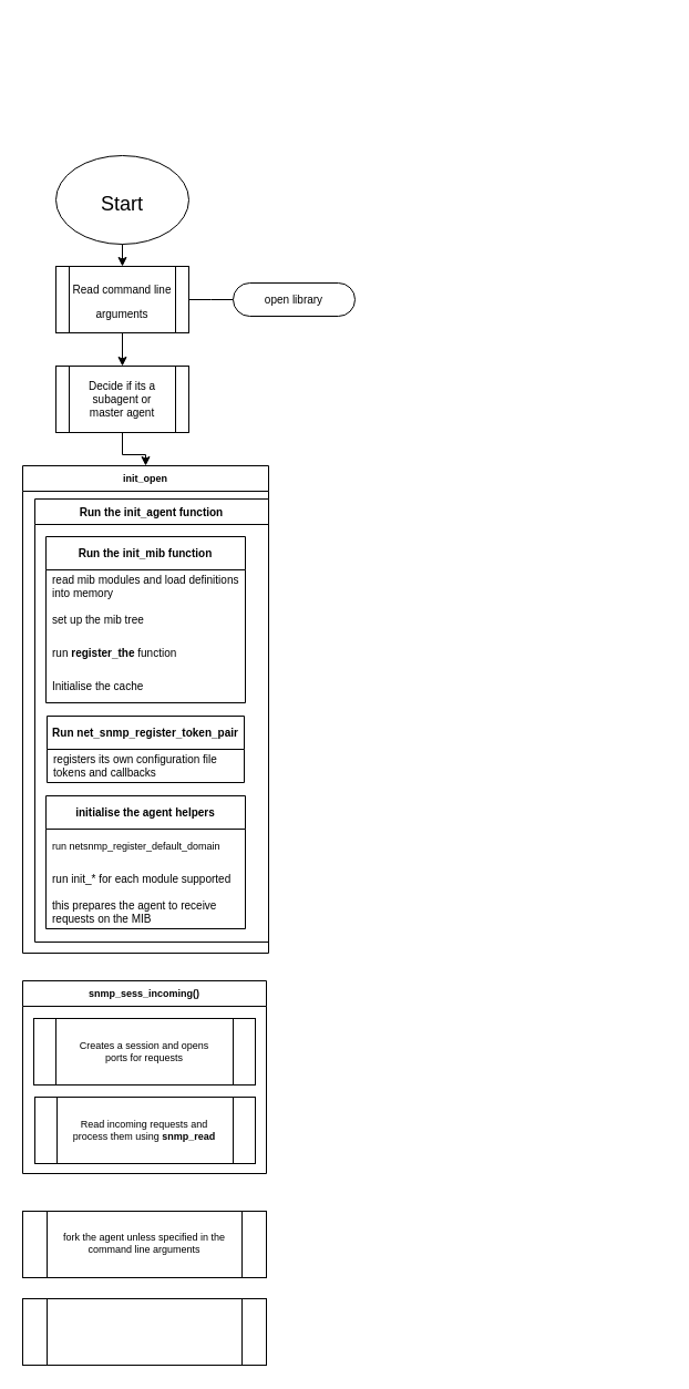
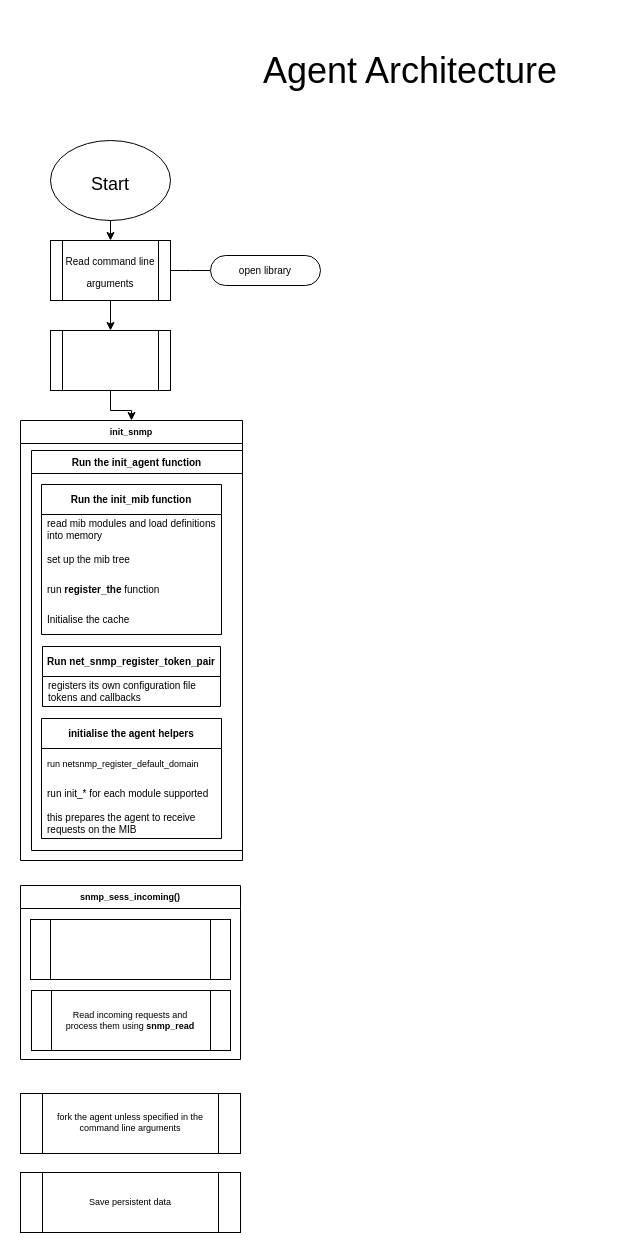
  <mxCell id="0" />
  <mxCell id="1" parent="0" />
  <mxCell id="2" style="edgeStyle=entityRelationEdgeStyle;rounded=0;orthogonalLoop=1;jettySize=auto;html=1;startArrow=none;endArrow=none;segment=10;curved=1;sourcePerimeterSpacing=0;targetPerimeterSpacing=0;entryX=1;entryY=0.5;entryDx=0;entryDy=0;fontSize=10;" edge="1" parent="1" source="3" target="9"><mxGeometry relative="1" as="geometry" /></mxCell>
  <mxCell id="3" value="open library" style="whiteSpace=wrap;html=1;rounded=1;arcSize=50;align=center;verticalAlign=middle;strokeWidth=1;autosize=1;spacing=4;treeFolding=1;treeMoving=1;newEdgeStyle={&quot;edgeStyle&quot;:&quot;entityRelationEdgeStyle&quot;,&quot;startArrow&quot;:&quot;none&quot;,&quot;endArrow&quot;:&quot;none&quot;,&quot;segment&quot;:10,&quot;curved&quot;:1,&quot;sourcePerimeterSpacing&quot;:0,&quot;targetPerimeterSpacing&quot;:0};fontSize=10;" vertex="1" parent="1"><mxGeometry x="210" y="255" width="110" height="30" as="geometry" /></mxCell>
+ <mxCell id="4" value="&lt;font style=&quot;font-size: 36px;&quot;&gt;Agent Architecture&lt;/font&gt;" style="text;html=1;strokeColor=none;fillColor=none;align=center;verticalAlign=middle;whiteSpace=wrap;rounded=0;" vertex="1" parent="1"><mxGeometry x="220" width="380" height="100" as="geometry" y="20" /></mxCell>
  <mxCell id="5" value="" style="group" vertex="1" connectable="0" parent="1"><mxGeometry x="50" y="140" width="120" height="80" as="geometry" /></mxCell>
  <mxCell id="6" value="" style="ellipse;whiteSpace=wrap;html=1;fontSize=36;" vertex="1" parent="5"><mxGeometry width="120" height="80" as="geometry" /></mxCell>
  <mxCell id="7" value="&lt;font style=&quot;font-size: 18px;&quot;&gt;Start&lt;br&gt;&lt;/font&gt;" style="text;html=1;strokeColor=none;fillColor=none;align=center;verticalAlign=middle;whiteSpace=wrap;rounded=0;fontSize=36;" vertex="1" parent="5"><mxGeometry x="30" y="22" width="60" height="30" as="geometry" /></mxCell>
  <mxCell id="8" value="" style="group" vertex="1" connectable="0" parent="1"><mxGeometry x="50" y="240" width="120" height="60" as="geometry" /></mxCell>
  <mxCell id="9" value="" style="shape=process;whiteSpace=wrap;html=1;backgroundOutline=1;fontSize=10;" vertex="1" parent="8"><mxGeometry width="120" height="60" as="geometry" /></mxCell>
  <mxCell id="10" value="&lt;font style=&quot;font-size: 10px;&quot;&gt;Read command line arguments&lt;/font&gt;" style="text;html=1;strokeColor=none;fillColor=none;align=center;verticalAlign=middle;whiteSpace=wrap;rounded=0;fontSize=18;" vertex="1" parent="8"><mxGeometry x="10" y="15" width="100" height="30" as="geometry" /></mxCell>
  <mxCell id="11" style="edgeStyle=orthogonalEdgeStyle;rounded=0;orthogonalLoop=1;jettySize=auto;html=1;exitX=0.5;exitY=1;exitDx=0;exitDy=0;fontSize=9;" edge="1" parent="1" source="12" target="16"><mxGeometry relative="1" as="geometry" /></mxCell>
  <mxCell id="12" value="" style="shape=process;whiteSpace=wrap;html=1;backgroundOutline=1;fontSize=10;" vertex="1" parent="1"><mxGeometry x="50" y="330" width="120" height="60" as="geometry" /></mxCell>
- <mxCell id="13" value="Decide if its a subagent or master agent" style="text;html=1;strokeColor=none;fillColor=none;align=center;verticalAlign=middle;whiteSpace=wrap;rounded=0;fontSize=10;" vertex="1" parent="1"><mxGeometry x="70" y="345" width="80" height="30" as="geometry" /></mxCell>
  <mxCell id="14" value="" style="endArrow=classic;html=1;rounded=0;fontSize=10;exitX=0.5;exitY=1;exitDx=0;exitDy=0;entryX=0.5;entryY=0;entryDx=0;entryDy=0;" edge="1" parent="1" source="6" target="9"><mxGeometry width="50" height="50" relative="1" as="geometry"><mxPoint x="320" y="570" as="sourcePoint" /><mxPoint x="370" y="520" as="targetPoint" /></mxGeometry></mxCell>
  <mxCell id="15" style="edgeStyle=orthogonalEdgeStyle;rounded=0;orthogonalLoop=1;jettySize=auto;html=1;exitX=0.5;exitY=1;exitDx=0;exitDy=0;entryX=0.5;entryY=0;entryDx=0;entryDy=0;fontSize=10;" edge="1" parent="1" source="9" target="12"><mxGeometry relative="1" as="geometry" /></mxCell>
- <mxCell id="16" value="init_open" style="swimlane;whiteSpace=wrap;html=1;fontSize=9;" vertex="1" parent="1"><mxGeometry x="20" y="420" width="222" height="440" as="geometry"><mxRectangle x="10" y="400" width="80" height="23" as="alternateBounds" /></mxGeometry></mxCell>
+ <mxCell id="16" value="init_snmp" style="swimlane;whiteSpace=wrap;html=1;fontSize=9;" vertex="1" parent="1"><mxGeometry x="20" y="420" width="222" height="440" as="geometry"><mxRectangle x="10" y="400" width="80" height="23" as="alternateBounds" /></mxGeometry></mxCell>
  <mxCell id="17" value="Run the init_agent function" style="swimlane;whiteSpace=wrap;html=1;fontSize=10;" vertex="1" parent="16"><mxGeometry x="11" y="30" width="211" height="400" as="geometry" /></mxCell>
  <mxCell id="18" value="&lt;b&gt;Run the init_mib function&lt;/b&gt;" style="swimlane;fontStyle=0;childLayout=stackLayout;horizontal=1;startSize=30;horizontalStack=0;resizeParent=1;resizeParentMax=0;resizeLast=0;collapsible=1;marginBottom=0;whiteSpace=wrap;html=1;fontSize=10;" vertex="1" parent="17"><mxGeometry x="10" y="34" width="180" height="150" as="geometry"><mxRectangle x="10" y="34" width="150" height="30" as="alternateBounds" /></mxGeometry></mxCell>
  <mxCell id="19" value="read mib modules and load definitions into memory" style="text;strokeColor=none;fillColor=none;align=left;verticalAlign=middle;spacingLeft=4;spacingRight=4;overflow=hidden;points=[[0,0.5],[1,0.5]];portConstraint=eastwest;rotatable=0;whiteSpace=wrap;html=1;fontSize=10;" vertex="1" parent="18"><mxGeometry y="30" width="180" height="30" as="geometry" /></mxCell>
  <mxCell id="20" value="set up the mib tree" style="text;strokeColor=none;fillColor=none;align=left;verticalAlign=middle;spacingLeft=4;spacingRight=4;overflow=hidden;points=[[0,0.5],[1,0.5]];portConstraint=eastwest;rotatable=0;whiteSpace=wrap;html=1;fontSize=10;" vertex="1" parent="18"><mxGeometry y="60" width="180" height="30" as="geometry" /></mxCell>
  <mxCell id="21" value="run &lt;b&gt;register_the &lt;/b&gt;function" style="text;strokeColor=none;fillColor=none;align=left;verticalAlign=middle;spacingLeft=4;spacingRight=4;overflow=hidden;points=[[0,0.5],[1,0.5]];portConstraint=eastwest;rotatable=0;whiteSpace=wrap;html=1;fontSize=10;" vertex="1" parent="18"><mxGeometry y="90" width="180" height="30" as="geometry" /></mxCell>
  <mxCell id="22" value="Initialise the cache" style="text;strokeColor=none;fillColor=none;align=left;verticalAlign=middle;spacingLeft=4;spacingRight=4;overflow=hidden;points=[[0,0.5],[1,0.5]];portConstraint=eastwest;rotatable=0;whiteSpace=wrap;html=1;fontSize=10;" vertex="1" parent="18"><mxGeometry y="120" width="180" height="30" as="geometry" /></mxCell>
  <mxCell id="23" value="&lt;b&gt;Run net_snmp_register_token_pair&lt;/b&gt;" style="swimlane;fontStyle=0;childLayout=stackLayout;horizontal=1;startSize=30;horizontalStack=0;resizeParent=1;resizeParentMax=0;resizeLast=0;collapsible=1;marginBottom=0;whiteSpace=wrap;html=1;fontSize=10;" vertex="1" parent="17"><mxGeometry x="11" y="196" width="178" height="60" as="geometry"><mxRectangle x="11" y="196" width="200" height="30" as="alternateBounds" /></mxGeometry></mxCell>
  <mxCell id="24" value="registers its own configuration file tokens and callbacks" style="text;strokeColor=none;fillColor=none;align=left;verticalAlign=middle;spacingLeft=4;spacingRight=4;overflow=hidden;points=[[0,0.5],[1,0.5]];portConstraint=eastwest;rotatable=0;whiteSpace=wrap;html=1;fontSize=10;" vertex="1" parent="23"><mxGeometry y="30" width="178" height="30" as="geometry" /></mxCell>
  <mxCell id="25" value="&lt;b&gt;initialise&amp;nbsp;the agent helpers&lt;/b&gt;" style="swimlane;fontStyle=0;childLayout=stackLayout;horizontal=1;startSize=30;horizontalStack=0;resizeParent=1;resizeParentMax=0;resizeLast=0;collapsible=1;marginBottom=0;whiteSpace=wrap;html=1;fontSize=10;" vertex="1" parent="17"><mxGeometry x="10" y="268" width="180" height="120" as="geometry" /></mxCell>
  <mxCell id="26" value="&lt;font style=&quot;font-size: 9px;&quot;&gt;run netsnmp_register_default_domain&lt;/font&gt;" style="text;strokeColor=none;fillColor=none;align=left;verticalAlign=middle;spacingLeft=4;spacingRight=4;overflow=hidden;points=[[0,0.5],[1,0.5]];portConstraint=eastwest;rotatable=0;whiteSpace=wrap;html=1;fontSize=10;" vertex="1" parent="25"><mxGeometry y="30" width="180" height="30" as="geometry" /></mxCell>
  <mxCell id="27" value="run init_* for each module supported" style="text;strokeColor=none;fillColor=none;align=left;verticalAlign=middle;spacingLeft=4;spacingRight=4;overflow=hidden;points=[[0,0.5],[1,0.5]];portConstraint=eastwest;rotatable=0;whiteSpace=wrap;html=1;fontSize=10;" vertex="1" parent="25"><mxGeometry y="60" width="180" height="30" as="geometry" /></mxCell>
  <mxCell id="28" value="this prepares the agent to receive requests on the MIB" style="text;strokeColor=none;fillColor=none;align=left;verticalAlign=middle;spacingLeft=4;spacingRight=4;overflow=hidden;points=[[0,0.5],[1,0.5]];portConstraint=eastwest;rotatable=0;whiteSpace=wrap;html=1;fontSize=10;" vertex="1" parent="25"><mxGeometry y="90" width="180" height="30" as="geometry" /></mxCell>
  <mxCell id="29" value="snmp_sess_incoming()" style="swimlane;whiteSpace=wrap;html=1;fontSize=9;" vertex="1" parent="1"><mxGeometry x="20" y="885" width="220" height="174" as="geometry" /></mxCell>
  <mxCell id="30" value="" style="shape=process;whiteSpace=wrap;html=1;backgroundOutline=1;fontSize=9;" vertex="1" parent="29"><mxGeometry x="10" y="34" width="200" height="60" as="geometry" /></mxCell>
- <mxCell id="31" value="Creates a session and opens ports for requests" style="text;html=1;strokeColor=none;fillColor=none;align=center;verticalAlign=middle;whiteSpace=wrap;rounded=0;fontSize=9;" vertex="1" parent="29"><mxGeometry x="40" y="49" width="140" height="30" as="geometry" /></mxCell>
  <mxCell id="32" value="" style="shape=process;whiteSpace=wrap;html=1;backgroundOutline=1;fontSize=9;" vertex="1" parent="29"><mxGeometry x="11" y="105" width="199" height="60" as="geometry" /></mxCell>
  <mxCell id="33" value="Read incoming requests and process them using &lt;b&gt;snmp_read&lt;/b&gt;" style="text;html=1;strokeColor=none;fillColor=none;align=center;verticalAlign=middle;whiteSpace=wrap;rounded=0;fontSize=9;" vertex="1" parent="29"><mxGeometry x="40" y="120" width="140" height="30" as="geometry" /></mxCell>
  <mxCell id="34" value="" style="group" vertex="1" connectable="0" parent="1"><mxGeometry x="20" y="1093" width="220" height="60" as="geometry" /></mxCell>
  <mxCell id="35" value="" style="shape=process;whiteSpace=wrap;html=1;backgroundOutline=1;fontSize=9;" vertex="1" parent="34"><mxGeometry width="220" height="60" as="geometry" /></mxCell>
  <mxCell id="36" value="fork the agent unless specified in the command line arguments" style="text;html=1;strokeColor=none;fillColor=none;align=center;verticalAlign=middle;whiteSpace=wrap;rounded=0;fontSize=9;" vertex="1" parent="34"><mxGeometry x="30" y="14" width="160" height="30" as="geometry" /></mxCell>
  <mxCell id="37" value="" style="group" vertex="1" connectable="0" parent="1"><mxGeometry x="20" y="1172" width="220" height="60" as="geometry" /></mxCell>
  <mxCell id="38" value="" style="shape=process;whiteSpace=wrap;html=1;backgroundOutline=1;fontSize=9;" vertex="1" parent="37"><mxGeometry width="220" height="60" as="geometry" /></mxCell>
+ <mxCell id="39" value="Save persistent data" style="text;html=1;strokeColor=none;fillColor=none;align=center;verticalAlign=middle;whiteSpace=wrap;rounded=0;fontSize=9;" vertex="1" parent="37"><mxGeometry x="30" y="15" width="160" height="30" as="geometry" /></mxCell>
